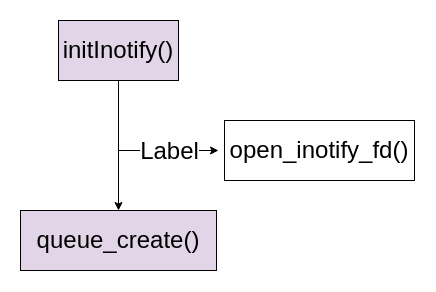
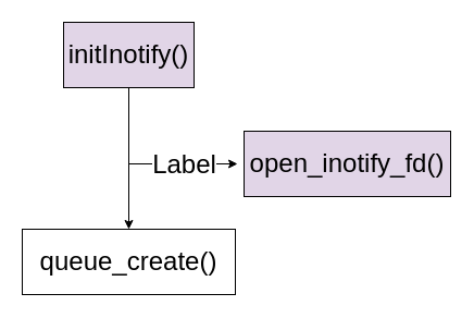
  <mxCell id="0" />
  <mxCell id="1" parent="0" />
  <mxCell id="2" value="&lt;font style=&quot;font-size: 24px&quot;&gt;initInotify()&lt;/font&gt;" style="rounded=0;whiteSpace=wrap;html=1;fillColor=#e1d5e7;" vertex="1" parent="1"><mxGeometry x="58" y="20" width="120" height="60" as="geometry" /></mxCell>
  <mxCell id="3" value="" style="endArrow=classic;html=1;rounded=0;fontSize=24;exitX=0.5;exitY=1;exitDx=0;exitDy=0;" edge="1" parent="1" source="2"><mxGeometry width="50" height="50" relative="1" as="geometry"><mxPoint x="94" y="380" as="sourcePoint" /><mxPoint x="118" y="210" as="targetPoint" /></mxGeometry></mxCell>
  <mxCell id="4" value="" style="endArrow=classic;html=1;rounded=0;fontSize=24;" edge="1" parent="1"><mxGeometry relative="1" as="geometry"><mxPoint x="118" y="150" as="sourcePoint" /><mxPoint x="218" y="150" as="targetPoint" /></mxGeometry></mxCell>
  <mxCell id="5" value="Label" style="edgeLabel;resizable=0;html=1;align=center;verticalAlign=middle;fontSize=24;" connectable="0" vertex="1" parent="4"><mxGeometry relative="1" as="geometry" /></mxCell>
- <mxCell id="6" value="open_inotify_fd()" style="rounded=0;whiteSpace=wrap;html=1;fontSize=24;" vertex="1" parent="1"><mxGeometry x="224" y="120" width="190" height="60" as="geometry" /></mxCell>
- <mxCell id="7" value="queue_create()" style="rounded=0;whiteSpace=wrap;html=1;fontSize=24;fillColor=#e1d5e7;" vertex="1" parent="1"><mxGeometry x="20" y="210" width="196" height="60" as="geometry" /></mxCell>
+ <mxCell id="6" value="open_inotify_fd()" style="rounded=0;whiteSpace=wrap;html=1;fontSize=24;fillColor=#e1d5e7;" vertex="1" parent="1"><mxGeometry x="224" y="120" width="190" height="60" as="geometry" /></mxCell>
+ <mxCell id="7" value="queue_create()" style="rounded=0;whiteSpace=wrap;html=1;fontSize=24;" vertex="1" parent="1"><mxGeometry x="20" y="210" width="196" height="60" as="geometry" /></mxCell>
